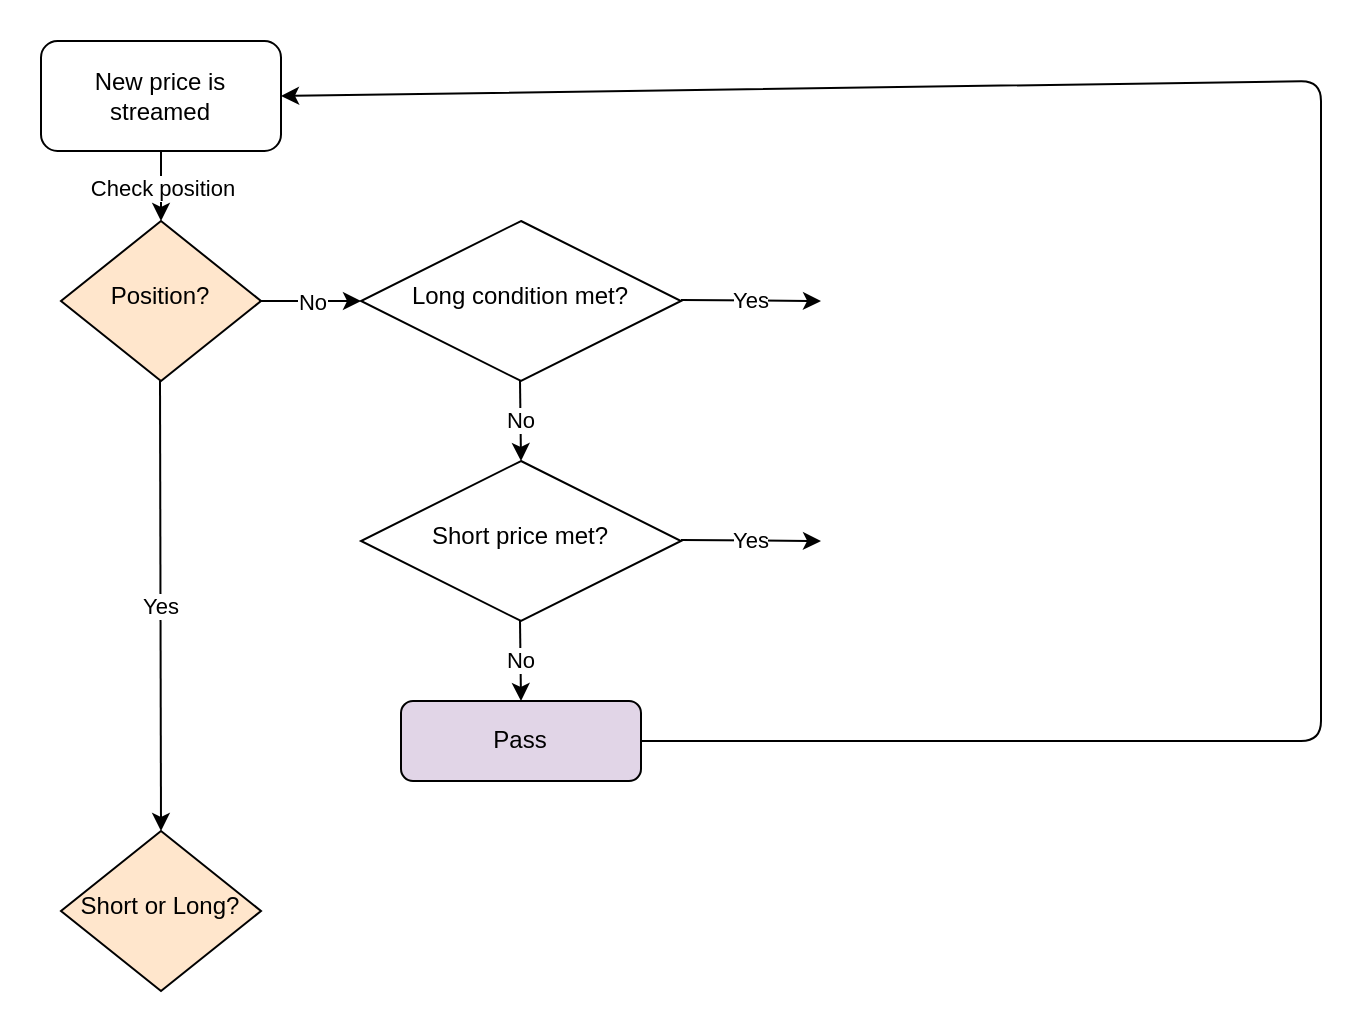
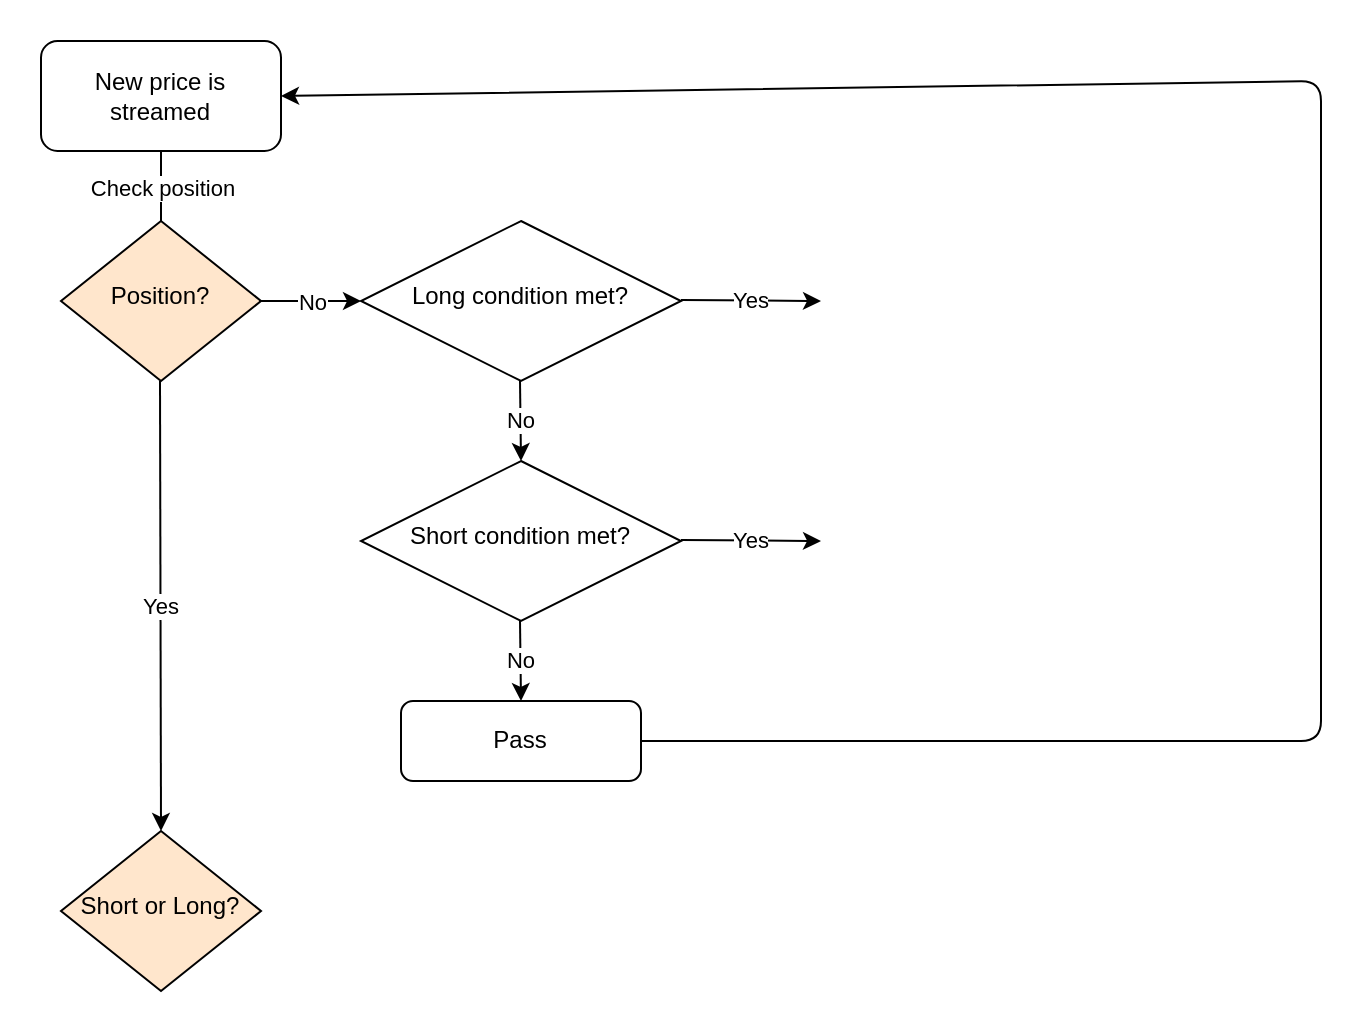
  <mxCell id="0" />
  <mxCell id="1" parent="0" />
  <mxCell id="2" value="New price is streamed" style="rounded=1;whiteSpace=wrap;html=1;fontSize=12;glass=0;strokeWidth=1;shadow=0;" parent="1" vertex="1"><mxGeometry x="20" y="20" width="120" height="55" as="geometry" /></mxCell>
  <mxCell id="3" value="Position?" style="rhombus;whiteSpace=wrap;html=1;shadow=0;fontFamily=Helvetica;fontSize=12;align=center;strokeWidth=1;spacing=6;spacingTop=-4;fillColor=#ffe6cc;" parent="1" vertex="1"><mxGeometry x="30" y="110" width="100" height="80" as="geometry" /></mxCell>
  <mxCell id="4" value="Short or Long?" style="rhombus;whiteSpace=wrap;html=1;shadow=0;fontFamily=Helvetica;fontSize=12;align=center;strokeWidth=1;spacing=6;spacingTop=-4;fillColor=#ffe6cc;" parent="1" vertex="1"><mxGeometry x="30" y="415" width="100" height="80" as="geometry" /></mxCell>
  <mxCell id="5" value="Long condition met?" style="rhombus;whiteSpace=wrap;html=1;shadow=0;fontFamily=Helvetica;fontSize=12;align=center;strokeWidth=1;spacing=6;spacingTop=-4;" vertex="1" parent="1"><mxGeometry x="180" y="110" width="160" height="80" as="geometry" /></mxCell>
- <mxCell id="6" value="Short price met?" style="rhombus;whiteSpace=wrap;html=1;shadow=0;fontFamily=Helvetica;fontSize=12;align=center;strokeWidth=1;spacing=6;spacingTop=-4;" vertex="1" parent="1"><mxGeometry x="180" y="230" width="160" height="80" as="geometry" /></mxCell>
- <mxCell id="7" value="Pass" style="rounded=1;whiteSpace=wrap;html=1;fontSize=12;glass=0;strokeWidth=1;shadow=0;fillColor=#e1d5e7;" vertex="1" parent="1"><mxGeometry x="200" y="350" width="120" height="40" as="geometry" /></mxCell>
+ <mxCell id="6" value="Short condition met?" style="rhombus;whiteSpace=wrap;html=1;shadow=0;fontFamily=Helvetica;fontSize=12;align=center;strokeWidth=1;spacing=6;spacingTop=-4;" vertex="1" parent="1"><mxGeometry x="180" y="230" width="160" height="80" as="geometry" /></mxCell>
+ <mxCell id="7" value="Pass" style="rounded=1;whiteSpace=wrap;html=1;fontSize=12;glass=0;strokeWidth=1;shadow=0;" vertex="1" parent="1"><mxGeometry x="200" y="350" width="120" height="40" as="geometry" /></mxCell>
  <mxCell id="8" value="" style="endArrow=classic;html=1;fontSize=10;entryX=1;entryY=0.5;entryDx=0;entryDy=0;" edge="1" parent="1" target="2"><mxGeometry width="50" height="50" relative="1" as="geometry"><mxPoint x="320" y="370" as="sourcePoint" /><mxPoint x="310" y="20" as="targetPoint" /><Array as="points"><mxPoint x="660" y="370" /><mxPoint x="660" y="40" /></Array></mxGeometry></mxCell>
- <mxCell id="9" value="" style="endArrow=classic;html=1;fontSize=10;entryX=0.5;entryY=0;entryDx=0;entryDy=0;exitX=0.5;exitY=1;exitDx=0;exitDy=0;" edge="1" parent="1" source="2" target="3"><mxGeometry relative="1" as="geometry"><mxPoint x="40" y="80" as="sourcePoint" /><mxPoint x="140" y="80" as="targetPoint" /></mxGeometry></mxCell>
+ <mxCell id="9" value="" style="endArrow=none;html=1;fontSize=10;entryX=0.5;entryY=0;entryDx=0;entryDy=0;exitX=0.5;exitY=1;exitDx=0;exitDy=0;" edge="1" parent="1" source="2" target="3"><mxGeometry relative="1" as="geometry"><mxPoint x="40" y="80" as="sourcePoint" /><mxPoint x="140" y="80" as="targetPoint" /></mxGeometry></mxCell>
  <mxCell id="10" value="Check position" style="edgeLabel;resizable=0;html=1;align=center;verticalAlign=middle;" connectable="0" vertex="1" parent="9"><mxGeometry relative="1" as="geometry" /></mxCell>
  <mxCell id="11" value="" style="endArrow=classic;html=1;fontSize=10;entryX=0.5;entryY=0;entryDx=0;entryDy=0;exitX=0.5;exitY=1;exitDx=0;exitDy=0;" edge="1" parent="1" target="4"><mxGeometry relative="1" as="geometry"><mxPoint x="79.5" y="190" as="sourcePoint" /><mxPoint x="79.5" y="240" as="targetPoint" /></mxGeometry></mxCell>
  <mxCell id="12" value="Yes" style="edgeLabel;resizable=0;html=1;align=center;verticalAlign=middle;" connectable="0" vertex="1" parent="11"><mxGeometry relative="1" as="geometry" /></mxCell>
  <mxCell id="13" value="" style="endArrow=classic;html=1;fontSize=10;entryX=0;entryY=0.5;entryDx=0;entryDy=0;exitX=0.5;exitY=1;exitDx=0;exitDy=0;" edge="1" parent="1" target="5"><mxGeometry relative="1" as="geometry"><mxPoint x="129" y="150" as="sourcePoint" /><mxPoint x="129" y="200" as="targetPoint" /></mxGeometry></mxCell>
  <mxCell id="14" value="No" style="edgeLabel;resizable=0;html=1;align=center;verticalAlign=middle;" connectable="0" vertex="1" parent="13"><mxGeometry relative="1" as="geometry" /></mxCell>
  <mxCell id="15" value="" style="endArrow=classic;html=1;fontSize=10;exitX=0.5;exitY=1;exitDx=0;exitDy=0;" edge="1" parent="1"><mxGeometry relative="1" as="geometry"><mxPoint x="259.5" y="190" as="sourcePoint" /><mxPoint x="260" y="230" as="targetPoint" /></mxGeometry></mxCell>
  <mxCell id="16" value="No" style="edgeLabel;resizable=0;html=1;align=center;verticalAlign=middle;" connectable="0" vertex="1" parent="15"><mxGeometry relative="1" as="geometry" /></mxCell>
  <mxCell id="17" value="" style="endArrow=classic;html=1;fontSize=10;exitX=0.5;exitY=1;exitDx=0;exitDy=0;" edge="1" parent="1"><mxGeometry relative="1" as="geometry"><mxPoint x="259.5" y="310" as="sourcePoint" /><mxPoint x="260" y="350" as="targetPoint" /></mxGeometry></mxCell>
  <mxCell id="18" value="No" style="edgeLabel;resizable=0;html=1;align=center;verticalAlign=middle;" connectable="0" vertex="1" parent="17"><mxGeometry relative="1" as="geometry" /></mxCell>
  <mxCell id="19" value="" style="endArrow=classic;html=1;fontSize=10;exitX=0.5;exitY=1;exitDx=0;exitDy=0;" edge="1" parent="1"><mxGeometry relative="1" as="geometry"><mxPoint x="340" y="149.5" as="sourcePoint" /><mxPoint x="410" y="150" as="targetPoint" /></mxGeometry></mxCell>
  <mxCell id="20" value="Yes" style="edgeLabel;resizable=0;html=1;align=center;verticalAlign=middle;" connectable="0" vertex="1" parent="19"><mxGeometry relative="1" as="geometry" /></mxCell>
  <mxCell id="21" value="" style="endArrow=classic;html=1;fontSize=10;exitX=0.5;exitY=1;exitDx=0;exitDy=0;" edge="1" parent="1"><mxGeometry relative="1" as="geometry"><mxPoint x="340" y="269.5" as="sourcePoint" /><mxPoint x="410" y="270" as="targetPoint" /></mxGeometry></mxCell>
  <mxCell id="22" value="Yes" style="edgeLabel;resizable=0;html=1;align=center;verticalAlign=middle;" connectable="0" vertex="1" parent="21"><mxGeometry relative="1" as="geometry" /></mxCell>
